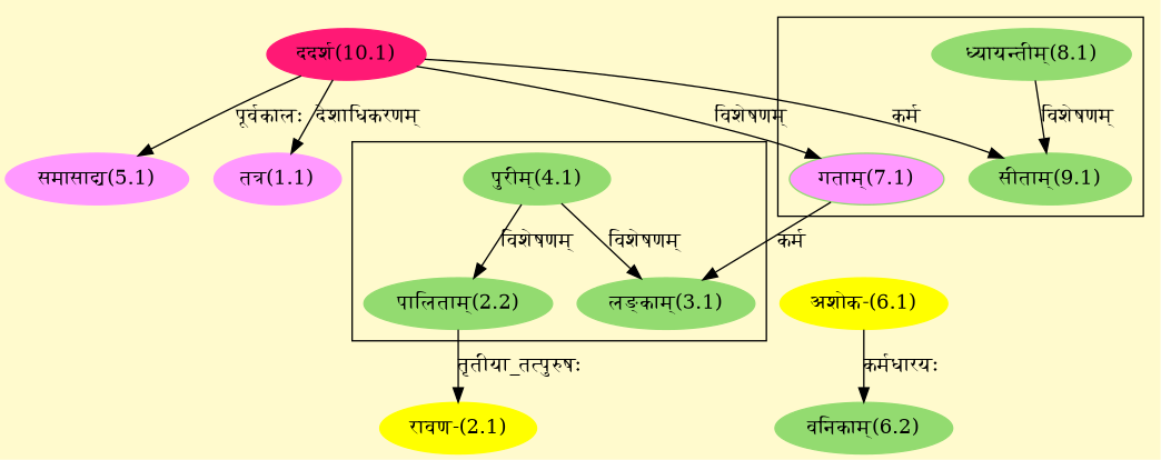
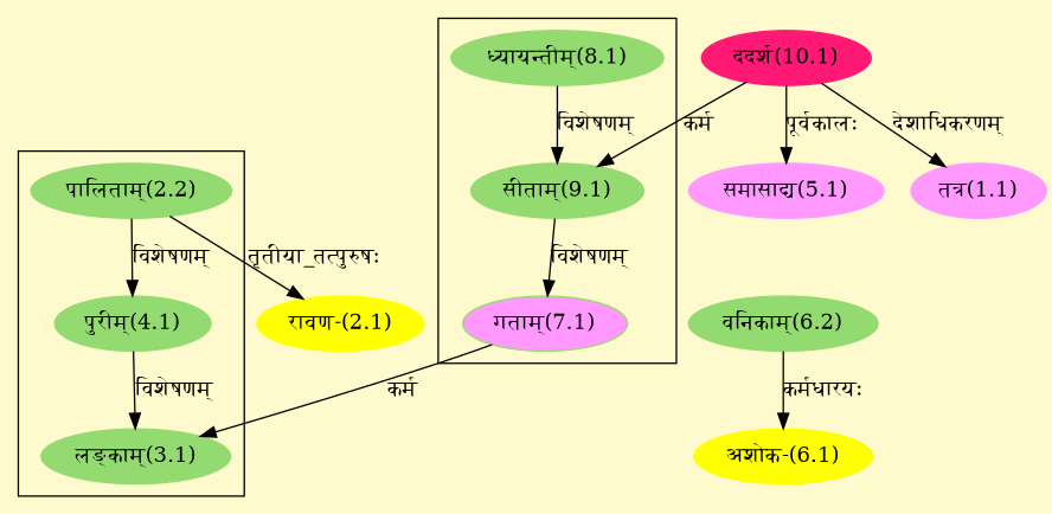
  digraph {
    bgcolor=lemonchiffon1
    compound=true
    rankdir=BT
    node [color="#93DB70" style=filled]
    edge [dir=back]
    n1 [label="पालिताम्(2.2)"]
    n2 [label="पुरीम्(4.1)"]
    n3 [label="लङ्काम्(3.1)"]
    n4 [fillcolor="#FF99FF" label="गताम्(7.1)"]
    n5 [label="सीताम्(9.1)"]
    n6 [label="ध्यायन्तीम्(8.1)"]
    n7 [color="#FF1975" label="ददर्श(10.1)"]
    n8 [color="#FF99FF" label="समासाद्य(5.1)"]
    n9 [color="#FF99FF" label="तत्र(1.1)"]
    n10 [color="#FFFF00" label="रावण-(2.1)"]
    n11 [color="#FFFF00" label="अशोक-(6.1)"]
    n12 [label="वनिकाम्(6.2)"]
    subgraph cluster_1 {
      n1
      n2
      n3
    }
    subgraph cluster_2 {
      n4
      n5
      n6
    }
-   n1 -> n2 [label="विशेषणम्"]
+   n2 -> n1 [label="विशेषणम्"]
    n3 -> n2 [label="विशेषणम्"]
    n3 -> n4 [label="कर्म"]
-   n4 -> n7 [label="विशेषणम्"]
+   n4 -> n5 [label="विशेषणम्"]
    n5 -> n6 [label="विशेषणम्"]
    n5 -> n7 [label="कर्म"]
    n8 -> n7 [label="पूर्वकालः"]
    n9 -> n7 [label="देशाधिकरणम्"]
    n10 -> n1 [label="तृतीया_तत्पुरुषः"]
-   n12 -> n11 [label="कर्मधारयः"]
+   n11 -> n12 [label="कर्मधारयः"]
  }
